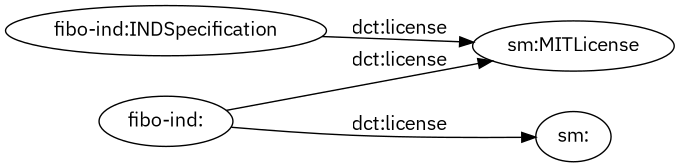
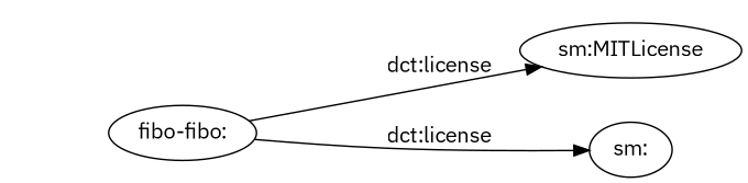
  digraph {
    fontname="IBM Plex Sans"
    rankdir=LR
    node [fontname="IBM Plex Sans"]
    edge [fontname="IBM Plex Sans"]
-   "fibo-ind:INDSpecification"
    "sm:MITLicense"
-   "fibo-ind:"
+   "fibo-ind:" [label="fibo-fibo:"]
    "sm:"
-   "fibo-ind:INDSpecification" -> "sm:MITLicense" [label="dct:license"]
    "fibo-ind:" -> "sm:MITLicense" [label="dct:license"]
    "fibo-ind:" -> "sm:" [label="dct:license"]
  }
